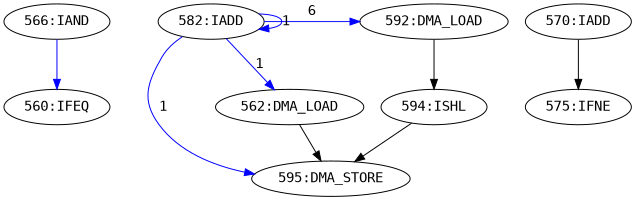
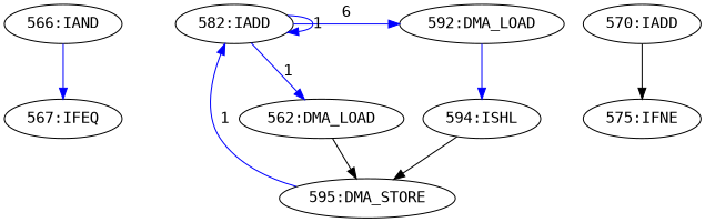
  digraph {
    fontname="DejaVu Sans Mono"
    node [fontname="DejaVu Sans Mono"]
    edge [color=blue fontname="DejaVu Sans Mono"]
    n1 [label="566:IAND"]
-   n2 [label="560:IFEQ"]
+   n2 [label="567:IFEQ"]
    n3 [label="562:DMA_LOAD"]
    n4 [label="595:DMA_STORE"]
    n5 [label="594:ISHL"]
    n6 [label="592:DMA_LOAD"]
    n7 [label="575:IFNE"]
    n8 [label="570:IADD"]
    n9 [label="582:IADD"]
    n1 -> n2
    n3 -> n4 [color=""]
    n5 -> n4 [color=""]
-   n6 -> n5 [color=""]
+   n6 -> n5
    n8 -> n7 [color=""]
    n9 -> n3 [constraint=false label=1]
-   n9 -> n4 [constraint=false label=1]
+   n4 -> n9 [constraint=false label=1]
    n9 -> n6 [constraint=false label=6]
    n9 -> n9 [constraint=false label=1]
  }
